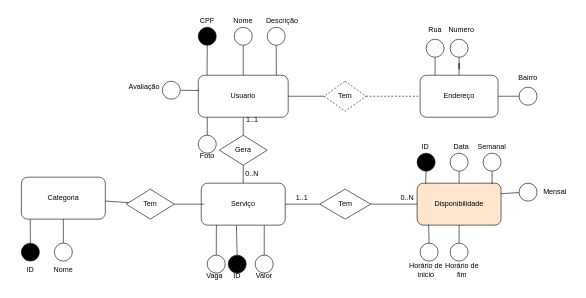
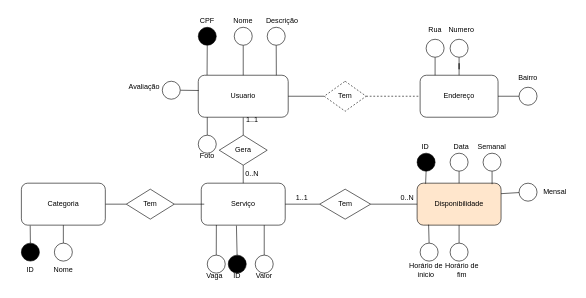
  <mxCell id="0" />
  <mxCell id="1" parent="0" />
  <mxCell id="2" style="edgeStyle=none;rounded=0;orthogonalLoop=1;jettySize=auto;html=1;endArrow=none;endFill=0;" edge="1" parent="1" source="3" target="25"><mxGeometry relative="1" as="geometry" /></mxCell>
  <mxCell id="3" value="Usuario" style="rounded=1;whiteSpace=wrap;html=1;" vertex="1" parent="1"><mxGeometry x="330" y="125" width="150" height="70" as="geometry" /></mxCell>
  <mxCell id="4" style="edgeStyle=none;rounded=0;orthogonalLoop=1;jettySize=auto;html=1;entryX=0.098;entryY=-0.005;entryDx=0;entryDy=0;entryPerimeter=0;endArrow=none;endFill=0;" edge="1" parent="1" source="5" target="3"><mxGeometry relative="1" as="geometry" /></mxCell>
  <mxCell id="5" value="" style="ellipse;whiteSpace=wrap;html=1;aspect=fixed;fillColor=#000000;" vertex="1" parent="1"><mxGeometry x="330" y="45" width="30" height="30" as="geometry" /></mxCell>
  <mxCell id="6" value="&lt;div&gt;CPF&lt;/div&gt;" style="text;html=1;strokeColor=none;fillColor=none;align=center;verticalAlign=middle;whiteSpace=wrap;rounded=0;" vertex="1" parent="1"><mxGeometry x="315" y="20" width="60" height="30" as="geometry" /></mxCell>
  <mxCell id="7" value="Endereço" style="rounded=1;whiteSpace=wrap;html=1;fillColor=#FFFFFF;dashed=0;" vertex="1" parent="1"><mxGeometry x="700" y="125" width="130" height="70" as="geometry" /></mxCell>
  <mxCell id="8" style="edgeStyle=orthogonalEdgeStyle;rounded=0;orthogonalLoop=1;jettySize=auto;html=1;exitX=1;exitY=0.5;exitDx=0;exitDy=0;entryX=0;entryY=0.5;entryDx=0;entryDy=0;endArrow=none;endFill=0;dashed=1;" edge="1" parent="1" source="10" target="7"><mxGeometry relative="1" as="geometry" /></mxCell>
  <mxCell id="9" style="edgeStyle=orthogonalEdgeStyle;rounded=0;orthogonalLoop=1;jettySize=auto;html=1;exitX=0;exitY=0.5;exitDx=0;exitDy=0;endArrow=none;endFill=0;" edge="1" parent="1" source="10" target="3"><mxGeometry relative="1" as="geometry" /></mxCell>
  <mxCell id="10" value="Tem" style="rhombus;whiteSpace=wrap;html=1;fillColor=#FFFFFF;dashed=1;" vertex="1" parent="1"><mxGeometry x="540" y="135" width="70" height="50" as="geometry" /></mxCell>
  <mxCell id="11" style="edgeStyle=none;rounded=0;orthogonalLoop=1;jettySize=auto;html=1;endArrow=none;endFill=0;" edge="1" parent="1" source="12" target="3"><mxGeometry relative="1" as="geometry" /></mxCell>
  <mxCell id="12" value="" style="ellipse;whiteSpace=wrap;html=1;aspect=fixed;fillColor=#FFFFFF;" vertex="1" parent="1"><mxGeometry x="390" y="45" width="30" height="30" as="geometry" /></mxCell>
  <mxCell id="13" value="Nome" style="text;html=1;strokeColor=none;fillColor=none;align=center;verticalAlign=middle;whiteSpace=wrap;rounded=0;" vertex="1" parent="1"><mxGeometry x="375" y="20" width="60" height="30" as="geometry" /></mxCell>
  <mxCell id="14" style="edgeStyle=none;rounded=0;orthogonalLoop=1;jettySize=auto;html=1;entryX=0.192;entryY=0;entryDx=0;entryDy=0;entryPerimeter=0;endArrow=none;endFill=0;" edge="1" parent="1" source="15" target="7"><mxGeometry relative="1" as="geometry" /></mxCell>
  <mxCell id="15" value="" style="ellipse;whiteSpace=wrap;html=1;aspect=fixed;fillColor=#FFFFFF;" vertex="1" parent="1"><mxGeometry x="710" y="65" width="30" height="30" as="geometry" /></mxCell>
  <mxCell id="16" value="Rua" style="text;html=1;strokeColor=none;fillColor=none;align=center;verticalAlign=middle;whiteSpace=wrap;rounded=0;" vertex="1" parent="1"><mxGeometry x="695" y="35" width="60" height="30" as="geometry" /></mxCell>
  <mxCell id="17" style="edgeStyle=orthogonalEdgeStyle;rounded=0;orthogonalLoop=1;jettySize=auto;html=1;entryX=0.5;entryY=0;entryDx=0;entryDy=0;endArrow=none;endFill=0;" edge="1" parent="1" source="18" target="7"><mxGeometry relative="1" as="geometry" /></mxCell>
  <mxCell id="18" value="" style="ellipse;whiteSpace=wrap;html=1;aspect=fixed;fillColor=#FFFFFF;" vertex="1" parent="1"><mxGeometry x="750" y="65" width="30" height="30" as="geometry" /></mxCell>
  <mxCell id="19" value="Numero" style="text;html=1;strokeColor=none;fillColor=none;align=center;verticalAlign=middle;whiteSpace=wrap;rounded=0;" vertex="1" parent="1"><mxGeometry x="739" y="35" width="60" height="30" as="geometry" /></mxCell>
  <mxCell id="20" style="edgeStyle=none;rounded=0;orthogonalLoop=1;jettySize=auto;html=1;entryX=1;entryY=0.5;entryDx=0;entryDy=0;endArrow=none;endFill=0;" edge="1" parent="1" source="21" target="7"><mxGeometry relative="1" as="geometry" /></mxCell>
  <mxCell id="21" value="" style="ellipse;whiteSpace=wrap;html=1;aspect=fixed;fillColor=#FFFFFF;" vertex="1" parent="1"><mxGeometry x="865" y="145" width="30" height="30" as="geometry" /></mxCell>
  <mxCell id="22" value="Bairro" style="text;html=1;strokeColor=none;fillColor=none;align=center;verticalAlign=middle;whiteSpace=wrap;rounded=0;" vertex="1" parent="1"><mxGeometry x="850" y="115" width="60" height="30" as="geometry" /></mxCell>
  <mxCell id="23" value="Serviço" style="rounded=1;whiteSpace=wrap;html=1;fillColor=#FFFFFF;" vertex="1" parent="1"><mxGeometry x="335" y="305" width="140" height="70" as="geometry" /></mxCell>
  <mxCell id="24" style="edgeStyle=none;rounded=0;orthogonalLoop=1;jettySize=auto;html=1;entryX=0.5;entryY=0;entryDx=0;entryDy=0;endArrow=none;endFill=0;" edge="1" parent="1" source="25" target="23"><mxGeometry relative="1" as="geometry" /></mxCell>
  <mxCell id="25" value="Gera" style="rhombus;whiteSpace=wrap;html=1;fillColor=#FFFFFF;" vertex="1" parent="1"><mxGeometry x="365" y="225" width="80" height="50" as="geometry" /></mxCell>
  <mxCell id="26" value="0..N" style="text;html=1;strokeColor=none;fillColor=none;align=center;verticalAlign=middle;whiteSpace=wrap;rounded=0;" vertex="1" parent="1"><mxGeometry x="390" y="275" width="60" height="30" as="geometry" /></mxCell>
  <mxCell id="27" value="1..1" style="text;html=1;strokeColor=none;fillColor=none;align=center;verticalAlign=middle;whiteSpace=wrap;rounded=0;" vertex="1" parent="1"><mxGeometry x="390" y="185" width="60" height="30" as="geometry" /></mxCell>
  <mxCell id="28" value="Vaga" style="text;html=1;strokeColor=none;fillColor=none;align=center;verticalAlign=middle;whiteSpace=wrap;rounded=0;" vertex="1" parent="1"><mxGeometry x="325" y="445" width="65" height="30" as="geometry" /></mxCell>
  <mxCell id="29" style="edgeStyle=none;rounded=0;orthogonalLoop=1;jettySize=auto;html=1;entryX=0.419;entryY=1.012;entryDx=0;entryDy=0;entryPerimeter=0;endArrow=none;endFill=0;" edge="1" parent="1" source="30" target="23"><mxGeometry relative="1" as="geometry" /></mxCell>
  <mxCell id="30" value="" style="ellipse;whiteSpace=wrap;html=1;aspect=fixed;fillColor=#000000;" vertex="1" parent="1"><mxGeometry x="380" y="425" width="30" height="30" as="geometry" /></mxCell>
  <mxCell id="31" value="ID" style="text;html=1;strokeColor=none;fillColor=none;align=center;verticalAlign=middle;whiteSpace=wrap;rounded=0;" vertex="1" parent="1"><mxGeometry x="365" y="445" width="60" height="30" as="geometry" /></mxCell>
  <mxCell id="32" value="Disponibilidade" style="rounded=1;whiteSpace=wrap;html=1;fillColor=#ffe6cc;" vertex="1" parent="1"><mxGeometry x="695" y="305" width="140" height="70" as="geometry" /></mxCell>
  <mxCell id="33" style="edgeStyle=none;rounded=0;orthogonalLoop=1;jettySize=auto;html=1;entryX=0.75;entryY=1;entryDx=0;entryDy=0;endArrow=none;endFill=0;" edge="1" parent="1" source="34" target="23"><mxGeometry relative="1" as="geometry" /></mxCell>
  <mxCell id="34" value="" style="ellipse;whiteSpace=wrap;html=1;aspect=fixed;fillColor=#FFFFFF;" vertex="1" parent="1"><mxGeometry x="425" y="425" width="30" height="30" as="geometry" /></mxCell>
  <mxCell id="35" value="Valor" style="text;html=1;strokeColor=none;fillColor=none;align=center;verticalAlign=middle;whiteSpace=wrap;rounded=0;" vertex="1" parent="1"><mxGeometry x="410" y="445" width="60" height="30" as="geometry" /></mxCell>
  <mxCell id="36" style="edgeStyle=none;rounded=0;orthogonalLoop=1;jettySize=auto;html=1;endArrow=none;endFill=0;" edge="1" parent="1" source="38" target="32"><mxGeometry relative="1" as="geometry" /></mxCell>
  <mxCell id="37" style="edgeStyle=none;rounded=0;orthogonalLoop=1;jettySize=auto;html=1;entryX=1;entryY=0.5;entryDx=0;entryDy=0;endArrow=none;endFill=0;" edge="1" parent="1" source="38" target="23"><mxGeometry relative="1" as="geometry" /></mxCell>
  <mxCell id="38" value="Tem" style="rhombus;whiteSpace=wrap;html=1;fillColor=#FFFFFF;" vertex="1" parent="1"><mxGeometry x="532.5" y="315" width="85" height="50" as="geometry" /></mxCell>
  <mxCell id="39" style="edgeStyle=none;rounded=0;orthogonalLoop=1;jettySize=auto;html=1;entryX=0.101;entryY=0.012;entryDx=0;entryDy=0;entryPerimeter=0;endArrow=none;endFill=0;" edge="1" parent="1" source="40" target="32"><mxGeometry relative="1" as="geometry" /></mxCell>
  <mxCell id="40" value="" style="ellipse;whiteSpace=wrap;html=1;aspect=fixed;fillColor=#000000;" vertex="1" parent="1"><mxGeometry x="695" y="255" width="30" height="30" as="geometry" /></mxCell>
  <mxCell id="41" value="ID" style="text;html=1;strokeColor=none;fillColor=none;align=center;verticalAlign=middle;whiteSpace=wrap;rounded=0;" vertex="1" parent="1"><mxGeometry x="679" y="235" width="60" height="20" as="geometry" /></mxCell>
  <mxCell id="42" style="edgeStyle=none;rounded=0;orthogonalLoop=1;jettySize=auto;html=1;entryX=0.5;entryY=0;entryDx=0;entryDy=0;endArrow=none;endFill=0;" edge="1" parent="1" source="43" target="32"><mxGeometry relative="1" as="geometry" /></mxCell>
  <mxCell id="43" value="" style="ellipse;whiteSpace=wrap;html=1;aspect=fixed;fillColor=#FFFFFF;" vertex="1" parent="1"><mxGeometry x="750" y="255" width="30" height="30" as="geometry" /></mxCell>
  <mxCell id="44" value="Data" style="text;html=1;strokeColor=none;fillColor=none;align=center;verticalAlign=middle;whiteSpace=wrap;rounded=0;" vertex="1" parent="1"><mxGeometry x="739" y="230" width="60" height="30" as="geometry" /></mxCell>
  <mxCell id="45" style="edgeStyle=none;rounded=0;orthogonalLoop=1;jettySize=auto;html=1;entryX=0.893;entryY=0.024;entryDx=0;entryDy=0;entryPerimeter=0;endArrow=none;endFill=0;" edge="1" parent="1" source="46" target="32"><mxGeometry relative="1" as="geometry" /></mxCell>
  <mxCell id="46" value="" style="ellipse;whiteSpace=wrap;html=1;aspect=fixed;fillColor=#FFFFFF;" vertex="1" parent="1"><mxGeometry x="805" y="255" width="30" height="30" as="geometry" /></mxCell>
  <mxCell id="47" value="Semanal" style="text;html=1;strokeColor=none;fillColor=none;align=center;verticalAlign=middle;whiteSpace=wrap;rounded=0;" vertex="1" parent="1"><mxGeometry x="790" y="230" width="60" height="30" as="geometry" /></mxCell>
  <mxCell id="48" style="edgeStyle=none;rounded=0;orthogonalLoop=1;jettySize=auto;html=1;entryX=0.137;entryY=0.988;entryDx=0;entryDy=0;entryPerimeter=0;endArrow=none;endFill=0;" edge="1" parent="1" source="49" target="32"><mxGeometry relative="1" as="geometry" /></mxCell>
  <mxCell id="49" value="" style="ellipse;whiteSpace=wrap;html=1;aspect=fixed;fillColor=#FFFFFF;" vertex="1" parent="1"><mxGeometry x="700" y="405" width="30" height="30" as="geometry" /></mxCell>
  <mxCell id="50" value="Horário de inicio" style="text;html=1;strokeColor=none;fillColor=none;align=center;verticalAlign=middle;whiteSpace=wrap;rounded=0;" vertex="1" parent="1"><mxGeometry x="680" y="435" width="60" height="30" as="geometry" /></mxCell>
  <mxCell id="51" style="edgeStyle=none;rounded=0;orthogonalLoop=1;jettySize=auto;html=1;entryX=0.5;entryY=1;entryDx=0;entryDy=0;endArrow=none;endFill=0;" edge="1" parent="1" source="52" target="32"><mxGeometry relative="1" as="geometry" /></mxCell>
  <mxCell id="52" value="" style="ellipse;whiteSpace=wrap;html=1;aspect=fixed;fillColor=#FFFFFF;" vertex="1" parent="1"><mxGeometry x="750" y="405" width="30" height="30" as="geometry" /></mxCell>
  <mxCell id="53" value="Horário de fim" style="text;html=1;strokeColor=none;fillColor=none;align=center;verticalAlign=middle;whiteSpace=wrap;rounded=0;" vertex="1" parent="1"><mxGeometry x="740" y="435" width="60" height="30" as="geometry" /></mxCell>
  <mxCell id="54" value="0..N" style="text;html=1;strokeColor=none;fillColor=none;align=center;verticalAlign=middle;whiteSpace=wrap;rounded=0;" vertex="1" parent="1"><mxGeometry x="649" y="315" width="60" height="30" as="geometry" /></mxCell>
  <mxCell id="55" value="1..1" style="text;html=1;strokeColor=none;fillColor=none;align=center;verticalAlign=middle;whiteSpace=wrap;rounded=0;" vertex="1" parent="1"><mxGeometry x="472.5" y="315" width="60" height="30" as="geometry" /></mxCell>
  <mxCell id="56" value="Mensal" style="text;html=1;strokeColor=none;fillColor=none;align=center;verticalAlign=middle;whiteSpace=wrap;rounded=0;" vertex="1" parent="1"><mxGeometry x="895" y="305" width="60" height="30" as="geometry" /></mxCell>
  <mxCell id="57" style="edgeStyle=none;rounded=0;orthogonalLoop=1;jettySize=auto;html=1;entryX=1;entryY=0.25;entryDx=0;entryDy=0;endArrow=none;endFill=0;" edge="1" parent="1" source="58" target="32"><mxGeometry relative="1" as="geometry" /></mxCell>
  <mxCell id="58" value="" style="ellipse;whiteSpace=wrap;html=1;aspect=fixed;fillColor=#FFFFFF;" vertex="1" parent="1"><mxGeometry x="865" y="305" width="30" height="30" as="geometry" /></mxCell>
  <mxCell id="59" style="edgeStyle=none;rounded=0;orthogonalLoop=1;jettySize=auto;html=1;entryX=0.004;entryY=0.363;entryDx=0;entryDy=0;entryPerimeter=0;endArrow=none;endFill=0;" edge="1" parent="1" source="60" target="3"><mxGeometry relative="1" as="geometry" /></mxCell>
  <mxCell id="60" value="" style="ellipse;whiteSpace=wrap;html=1;aspect=fixed;fillColor=#FFFFFF;" vertex="1" parent="1"><mxGeometry x="270" y="135" width="30" height="30" as="geometry" /></mxCell>
  <mxCell id="61" value="Avaliação" style="text;html=1;strokeColor=none;fillColor=none;align=center;verticalAlign=middle;whiteSpace=wrap;rounded=0;" vertex="1" parent="1"><mxGeometry x="210" y="125" width="60" height="40" as="geometry" /></mxCell>
  <mxCell id="62" style="edgeStyle=none;rounded=0;orthogonalLoop=1;jettySize=auto;html=1;entryX=0.823;entryY=-0.019;entryDx=0;entryDy=0;entryPerimeter=0;endArrow=none;endFill=0;" edge="1" parent="1" source="63"><mxGeometry relative="1" as="geometry"><mxPoint x="460.22" y="125" as="targetPoint" /></mxGeometry></mxCell>
  <mxCell id="63" value="" style="ellipse;whiteSpace=wrap;html=1;aspect=fixed;fillColor=#FFFFFF;" vertex="1" parent="1"><mxGeometry x="445" y="45" width="30" height="30" as="geometry" /></mxCell>
  <mxCell id="64" value="Descrição" style="text;html=1;strokeColor=none;fillColor=none;align=center;verticalAlign=middle;whiteSpace=wrap;rounded=0;" vertex="1" parent="1"><mxGeometry x="440" y="20" width="60" height="30" as="geometry" /></mxCell>
  <mxCell id="65" style="edgeStyle=none;rounded=0;orthogonalLoop=1;jettySize=auto;html=1;entryX=0.25;entryY=1;entryDx=0;entryDy=0;endArrow=none;endFill=0;" edge="1" parent="1" source="66"><mxGeometry relative="1" as="geometry"><mxPoint x="345" y="195" as="targetPoint" /></mxGeometry></mxCell>
  <mxCell id="66" value="" style="ellipse;whiteSpace=wrap;html=1;aspect=fixed;fillColor=#FFFFFF;" vertex="1" parent="1"><mxGeometry x="330" y="225" width="30" height="30" as="geometry" /></mxCell>
  <mxCell id="67" value="Foto" style="text;html=1;strokeColor=none;fillColor=none;align=center;verticalAlign=middle;whiteSpace=wrap;rounded=0;" vertex="1" parent="1"><mxGeometry x="315" y="245" width="60" height="30" as="geometry" /></mxCell>
  <mxCell id="68" style="edgeStyle=none;rounded=0;orthogonalLoop=1;jettySize=auto;html=1;entryX=0.18;entryY=0.996;entryDx=0;entryDy=0;entryPerimeter=0;endArrow=none;endFill=0;" edge="1" parent="1" source="69" target="23"><mxGeometry relative="1" as="geometry" /></mxCell>
  <mxCell id="69" value="" style="ellipse;whiteSpace=wrap;html=1;aspect=fixed;fillColor=#FFFFFF;" vertex="1" parent="1"><mxGeometry x="345" y="425" width="30" height="30" as="geometry" /></mxCell>
  <mxCell id="70" style="edgeStyle=none;rounded=0;orthogonalLoop=1;jettySize=auto;html=1;endArrow=none;endFill=0;" edge="1" parent="1" source="71" target="73"><mxGeometry relative="1" as="geometry" /></mxCell>
- <mxCell id="71" value="Categoria" style="rounded=1;whiteSpace=wrap;html=1;fillColor=#FFFFFF;" vertex="1" parent="1"><mxGeometry x="35" y="295" width="140" height="70" as="geometry" /></mxCell>
+ <mxCell id="71" value="Categoria" style="rounded=1;whiteSpace=wrap;html=1;fillColor=#FFFFFF;" vertex="1" parent="1"><mxGeometry x="35" y="305" width="140" height="70" as="geometry" /></mxCell>
  <mxCell id="72" style="edgeStyle=none;rounded=0;orthogonalLoop=1;jettySize=auto;html=1;exitX=1;exitY=0.5;exitDx=0;exitDy=0;endArrow=none;endFill=0;" edge="1" parent="1" source="73"><mxGeometry relative="1" as="geometry"><mxPoint x="340" y="340" as="targetPoint" /></mxGeometry></mxCell>
  <mxCell id="73" value="Tem" style="rhombus;whiteSpace=wrap;html=1;fillColor=#FFFFFF;" vertex="1" parent="1"><mxGeometry x="210" y="315" width="80" height="50" as="geometry" /></mxCell>
  <mxCell id="74" style="edgeStyle=none;rounded=0;orthogonalLoop=1;jettySize=auto;html=1;entryX=0.105;entryY=1.01;entryDx=0;entryDy=0;entryPerimeter=0;endArrow=none;endFill=0;" edge="1" parent="1" source="75" target="71"><mxGeometry relative="1" as="geometry" /></mxCell>
  <mxCell id="75" value="" style="ellipse;whiteSpace=wrap;html=1;aspect=fixed;fillColor=#000000;" vertex="1" parent="1"><mxGeometry x="35" y="405" width="30" height="30" as="geometry" /></mxCell>
  <mxCell id="76" value="ID" style="text;html=1;strokeColor=none;fillColor=none;align=center;verticalAlign=middle;whiteSpace=wrap;rounded=0;" vertex="1" parent="1"><mxGeometry x="20" y="435" width="60" height="30" as="geometry" /></mxCell>
  <mxCell id="77" style="edgeStyle=none;rounded=0;orthogonalLoop=1;jettySize=auto;html=1;entryX=0.5;entryY=1;entryDx=0;entryDy=0;endArrow=none;endFill=0;" edge="1" parent="1" source="78" target="71"><mxGeometry relative="1" as="geometry" /></mxCell>
  <mxCell id="78" value="" style="ellipse;whiteSpace=wrap;html=1;aspect=fixed;fillColor=#FFFFFF;" vertex="1" parent="1"><mxGeometry x="90" y="405" width="30" height="30" as="geometry" /></mxCell>
  <mxCell id="79" value="Nome" style="text;html=1;strokeColor=none;fillColor=none;align=center;verticalAlign=middle;whiteSpace=wrap;rounded=0;" vertex="1" parent="1"><mxGeometry x="75" y="435" width="60" height="30" as="geometry" /></mxCell>
  <mxCell id="80" style="edgeStyle=none;rounded=0;orthogonalLoop=1;jettySize=auto;html=1;exitX=0.5;exitY=1;exitDx=0;exitDy=0;endArrow=none;endFill=0;" edge="1" parent="1" source="28" target="28"><mxGeometry relative="1" as="geometry" /></mxCell>
